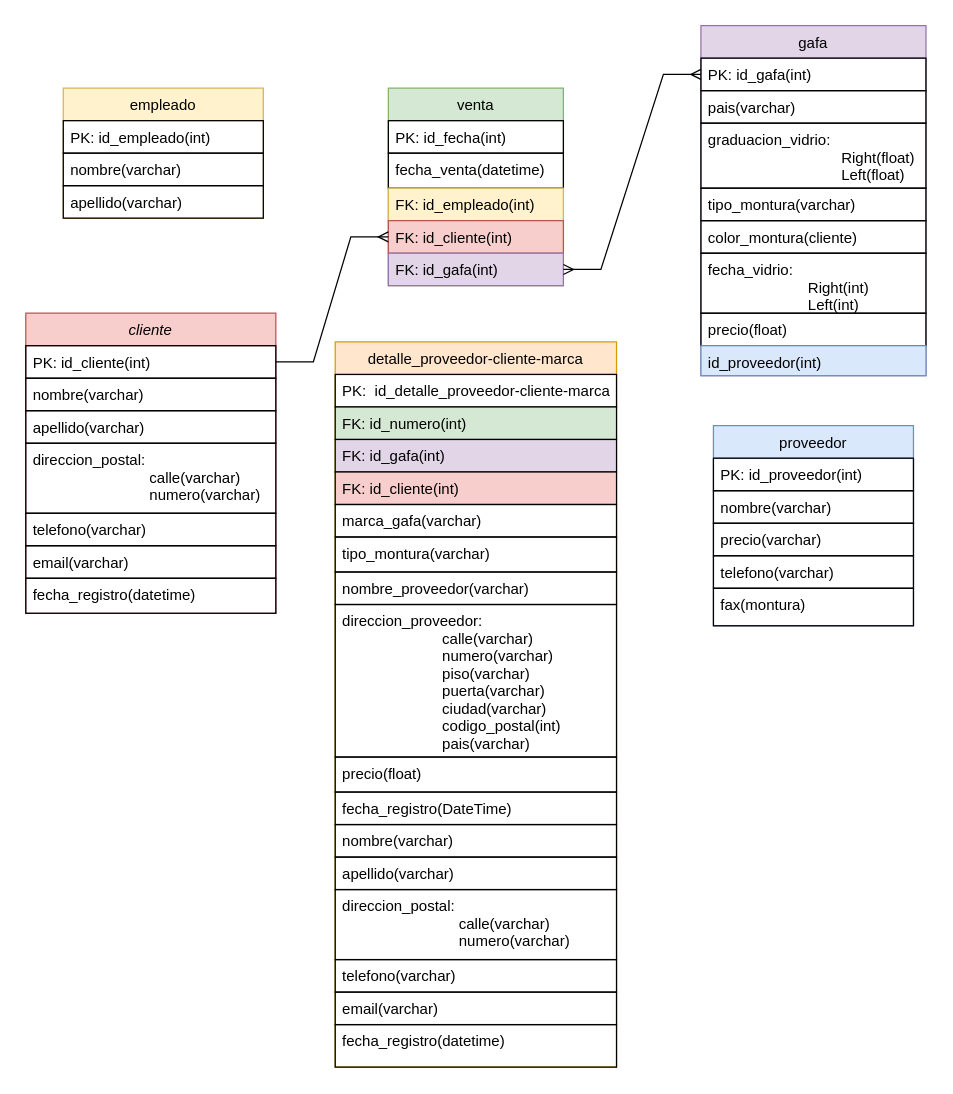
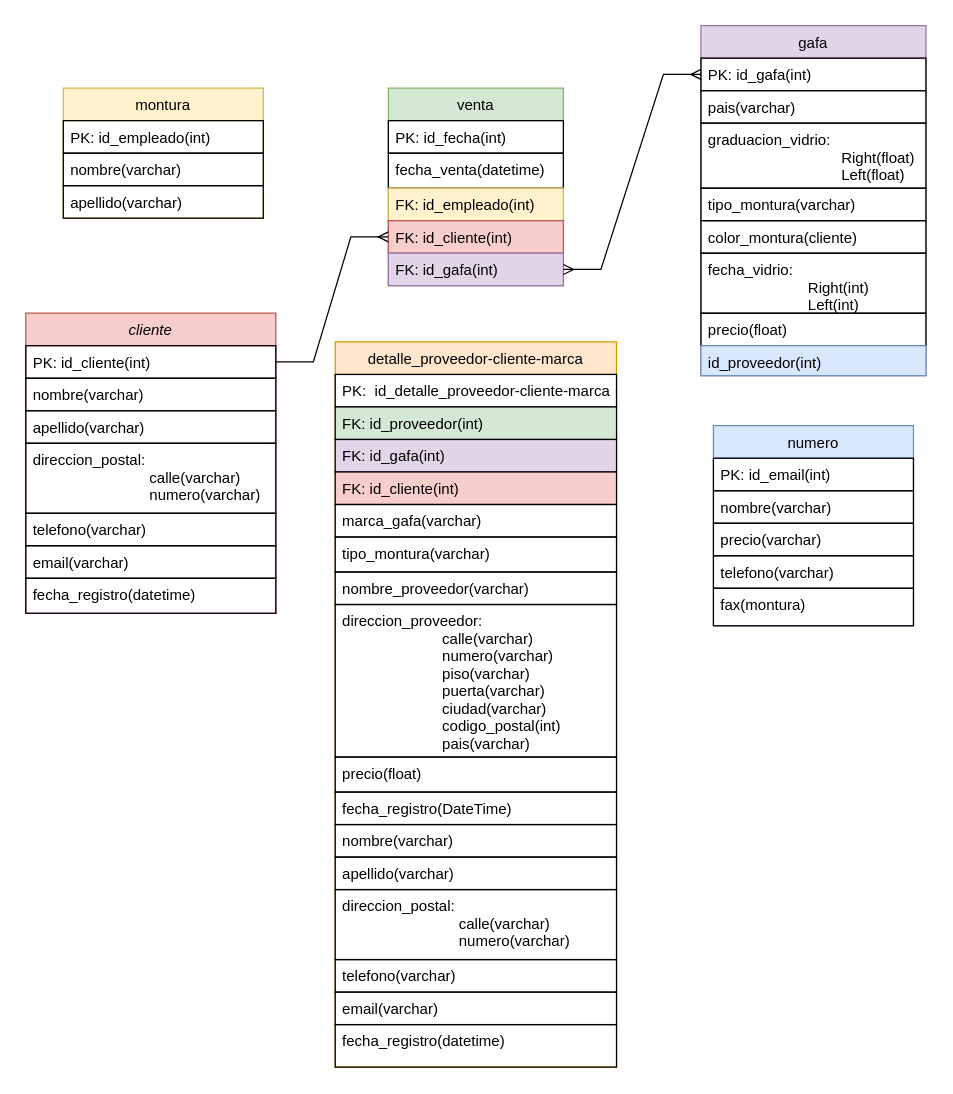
  <mxCell id="0" />
  <mxCell id="1" parent="0" />
  <mxCell id="2" value="cliente" style="swimlane;fontStyle=2;align=center;verticalAlign=top;childLayout=stackLayout;horizontal=1;startSize=26;horizontalStack=0;resizeParent=1;resizeLast=0;collapsible=1;marginBottom=0;rounded=0;shadow=0;strokeWidth=1;fillColor=#f8cecc;strokeColor=#b85450;" parent="1" vertex="1"><mxGeometry x="20" y="250" width="200" height="240" as="geometry"><mxRectangle x="230" y="140" width="160" height="26" as="alternateBounds" /></mxGeometry></mxCell>
  <mxCell id="3" value="PK: id_cliente(int)" style="text;align=left;verticalAlign=top;spacingLeft=4;spacingRight=4;overflow=hidden;rotatable=0;points=[[0,0.5],[1,0.5]];portConstraint=eastwest;strokeColor=default;" parent="2" vertex="1"><mxGeometry y="26" width="200" height="26" as="geometry" /></mxCell>
  <mxCell id="4" value="nombre(varchar)" style="text;align=left;verticalAlign=top;spacingLeft=4;spacingRight=4;overflow=hidden;rotatable=0;points=[[0,0.5],[1,0.5]];portConstraint=eastwest;rounded=0;shadow=0;html=0;strokeColor=default;" parent="2" vertex="1"><mxGeometry y="52" width="200" height="26" as="geometry" /></mxCell>
  <mxCell id="5" value="apellido(varchar)" style="text;align=left;verticalAlign=top;spacingLeft=4;spacingRight=4;overflow=hidden;rotatable=0;points=[[0,0.5],[1,0.5]];portConstraint=eastwest;rounded=0;shadow=0;html=0;strokeColor=default;" parent="2" vertex="1"><mxGeometry y="78" width="200" height="26" as="geometry" /></mxCell>
  <mxCell id="6" value="direccion_postal:&#10;                            calle(varchar)&#10;                            numero(varchar)" style="text;align=left;verticalAlign=top;spacingLeft=4;spacingRight=4;overflow=hidden;rotatable=0;points=[[0,0.5],[1,0.5]];portConstraint=eastwest;rounded=0;shadow=0;html=0;strokeColor=default;" vertex="1" parent="2"><mxGeometry y="104" width="200" height="56" as="geometry" /></mxCell>
  <mxCell id="7" value="telefono(varchar)" style="text;align=left;verticalAlign=top;spacingLeft=4;spacingRight=4;overflow=hidden;rotatable=0;points=[[0,0.5],[1,0.5]];portConstraint=eastwest;rounded=0;shadow=0;html=0;strokeColor=default;" vertex="1" parent="2"><mxGeometry y="160" width="200" height="26" as="geometry" /></mxCell>
  <mxCell id="8" value="email(varchar)" style="text;align=left;verticalAlign=top;spacingLeft=4;spacingRight=4;overflow=hidden;rotatable=0;points=[[0,0.5],[1,0.5]];portConstraint=eastwest;rounded=0;shadow=0;html=0;strokeColor=default;" vertex="1" parent="2"><mxGeometry y="186" width="200" height="26" as="geometry" /></mxCell>
  <mxCell id="9" value="fecha_registro(datetime)" style="text;align=left;verticalAlign=top;spacingLeft=4;spacingRight=4;overflow=hidden;rotatable=0;points=[[0,0.5],[1,0.5]];portConstraint=eastwest;rounded=0;shadow=0;html=0;strokeColor=default;" vertex="1" parent="2"><mxGeometry y="212" width="200" height="28" as="geometry" /></mxCell>
- <mxCell id="10" value="empleado" style="swimlane;fontStyle=0;align=center;verticalAlign=top;childLayout=stackLayout;horizontal=1;startSize=26;horizontalStack=0;resizeParent=1;resizeLast=0;collapsible=1;marginBottom=0;rounded=0;shadow=0;strokeWidth=1;fillColor=#fff2cc;strokeColor=#d6b656;" parent="1" vertex="1"><mxGeometry x="50" y="70" width="160" height="104" as="geometry"><mxRectangle x="550" y="140" width="160" height="26" as="alternateBounds" /></mxGeometry></mxCell>
+ <mxCell id="10" value="montura" style="swimlane;fontStyle=0;align=center;verticalAlign=top;childLayout=stackLayout;horizontal=1;startSize=26;horizontalStack=0;resizeParent=1;resizeLast=0;collapsible=1;marginBottom=0;rounded=0;shadow=0;strokeWidth=1;fillColor=#fff2cc;strokeColor=#d6b656;" parent="1" vertex="1"><mxGeometry x="50" y="70" width="160" height="104" as="geometry"><mxRectangle x="550" y="140" width="160" height="26" as="alternateBounds" /></mxGeometry></mxCell>
  <mxCell id="11" value="PK: id_empleado(int)" style="text;align=left;verticalAlign=top;spacingLeft=4;spacingRight=4;overflow=hidden;rotatable=0;points=[[0,0.5],[1,0.5]];portConstraint=eastwest;strokeColor=default;" parent="10" vertex="1"><mxGeometry y="26" width="160" height="26" as="geometry" /></mxCell>
  <mxCell id="12" value="nombre(varchar)" style="text;align=left;verticalAlign=top;spacingLeft=4;spacingRight=4;overflow=hidden;rotatable=0;points=[[0,0.5],[1,0.5]];portConstraint=eastwest;rounded=0;shadow=0;html=0;strokeColor=default;" parent="10" vertex="1"><mxGeometry y="52" width="160" height="26" as="geometry" /></mxCell>
  <mxCell id="13" value="apellido(varchar)" style="text;align=left;verticalAlign=top;spacingLeft=4;spacingRight=4;overflow=hidden;rotatable=0;points=[[0,0.5],[1,0.5]];portConstraint=eastwest;rounded=0;shadow=0;html=0;strokeColor=default;" parent="10" vertex="1"><mxGeometry y="78" width="160" height="26" as="geometry" /></mxCell>
  <mxCell id="14" value="gafa" style="swimlane;fontStyle=0;align=center;verticalAlign=top;childLayout=stackLayout;horizontal=1;startSize=26;horizontalStack=0;resizeParent=1;resizeLast=0;collapsible=1;marginBottom=0;rounded=0;shadow=0;strokeWidth=1;fillColor=#e1d5e7;strokeColor=#9673a6;" vertex="1" parent="1"><mxGeometry x="560" y="20" width="180" height="280" as="geometry"><mxRectangle x="550" y="140" width="160" height="26" as="alternateBounds" /></mxGeometry></mxCell>
  <mxCell id="15" value="PK: id_gafa(int)" style="text;align=left;verticalAlign=top;spacingLeft=4;spacingRight=4;overflow=hidden;rotatable=0;points=[[0,0.5],[1,0.5]];portConstraint=eastwest;strokeColor=default;" vertex="1" parent="14"><mxGeometry y="26" width="180" height="26" as="geometry" /></mxCell>
  <mxCell id="16" value="pais(varchar)" style="text;align=left;verticalAlign=top;spacingLeft=4;spacingRight=4;overflow=hidden;rotatable=0;points=[[0,0.5],[1,0.5]];portConstraint=eastwest;rounded=0;shadow=0;html=0;strokeColor=default;" vertex="1" parent="14"><mxGeometry y="52" width="180" height="26" as="geometry" /></mxCell>
  <mxCell id="17" value="graduacion_vidrio: &#10;                                Right(float)&#10;                                Left(float)" style="text;align=left;verticalAlign=top;spacingLeft=4;spacingRight=4;overflow=hidden;rotatable=0;points=[[0,0.5],[1,0.5]];portConstraint=eastwest;rounded=0;shadow=0;html=0;strokeColor=default;" vertex="1" parent="14"><mxGeometry y="78" width="180" height="52" as="geometry" /></mxCell>
  <mxCell id="18" value="tipo_montura(varchar)&#10; " style="text;align=left;verticalAlign=top;spacingLeft=4;spacingRight=4;overflow=hidden;rotatable=0;points=[[0,0.5],[1,0.5]];portConstraint=eastwest;rounded=0;shadow=0;html=0;strokeColor=default;" vertex="1" parent="14"><mxGeometry y="130" width="180" height="26" as="geometry" /></mxCell>
  <mxCell id="19" value="color_montura(cliente)" style="text;align=left;verticalAlign=top;spacingLeft=4;spacingRight=4;overflow=hidden;rotatable=0;points=[[0,0.5],[1,0.5]];portConstraint=eastwest;rounded=0;shadow=0;html=0;strokeColor=default;" vertex="1" parent="14"><mxGeometry y="156" width="180" height="26" as="geometry" /></mxCell>
  <mxCell id="20" value="fecha_vidrio:&#10;                        Right(int)&#10;                        Left(int)" style="text;align=left;verticalAlign=top;spacingLeft=4;spacingRight=4;overflow=hidden;rotatable=0;points=[[0,0.5],[1,0.5]];portConstraint=eastwest;strokeColor=default;" vertex="1" parent="14"><mxGeometry y="182" width="180" height="48" as="geometry" /></mxCell>
  <mxCell id="21" value="precio(float)" style="text;align=left;verticalAlign=top;spacingLeft=4;spacingRight=4;overflow=hidden;rotatable=0;points=[[0,0.5],[1,0.5]];portConstraint=eastwest;strokeColor=default;" vertex="1" parent="14"><mxGeometry y="230" width="180" height="26" as="geometry" /></mxCell>
  <mxCell id="22" value="id_proveedor(int)" style="text;align=left;verticalAlign=top;spacingLeft=4;spacingRight=4;overflow=hidden;rotatable=0;points=[[0,0.5],[1,0.5]];portConstraint=eastwest;fillColor=#dae8fc;strokeColor=#6c8ebf;" vertex="1" parent="14"><mxGeometry y="256" width="180" height="24" as="geometry" /></mxCell>
- <mxCell id="23" value="proveedor" style="swimlane;fontStyle=0;align=center;verticalAlign=top;childLayout=stackLayout;horizontal=1;startSize=26;horizontalStack=0;resizeParent=1;resizeLast=0;collapsible=1;marginBottom=0;rounded=0;shadow=0;strokeWidth=1;fillColor=#dae8fc;strokeColor=#6c8ebf;" vertex="1" parent="1"><mxGeometry x="570" y="340" width="160" height="160" as="geometry"><mxRectangle x="550" y="140" width="160" height="26" as="alternateBounds" /></mxGeometry></mxCell>
- <mxCell id="24" value="PK: id_proveedor(int)" style="text;align=left;verticalAlign=top;spacingLeft=4;spacingRight=4;overflow=hidden;rotatable=0;points=[[0,0.5],[1,0.5]];portConstraint=eastwest;fillColor=none;strokeColor=default;" vertex="1" parent="23"><mxGeometry y="26" width="160" height="26" as="geometry" /></mxCell>
+ <mxCell id="23" value="numero" style="swimlane;fontStyle=0;align=center;verticalAlign=top;childLayout=stackLayout;horizontal=1;startSize=26;horizontalStack=0;resizeParent=1;resizeLast=0;collapsible=1;marginBottom=0;rounded=0;shadow=0;strokeWidth=1;fillColor=#dae8fc;strokeColor=#6c8ebf;" vertex="1" parent="1"><mxGeometry x="570" y="340" width="160" height="160" as="geometry"><mxRectangle x="550" y="140" width="160" height="26" as="alternateBounds" /></mxGeometry></mxCell>
+ <mxCell id="24" value="PK: id_email(int)" style="text;align=left;verticalAlign=top;spacingLeft=4;spacingRight=4;overflow=hidden;rotatable=0;points=[[0,0.5],[1,0.5]];portConstraint=eastwest;fillColor=none;strokeColor=default;" vertex="1" parent="23"><mxGeometry y="26" width="160" height="26" as="geometry" /></mxCell>
  <mxCell id="25" value="nombre(varchar)" style="text;align=left;verticalAlign=top;spacingLeft=4;spacingRight=4;overflow=hidden;rotatable=0;points=[[0,0.5],[1,0.5]];portConstraint=eastwest;rounded=0;shadow=0;html=0;strokeColor=default;" vertex="1" parent="23"><mxGeometry y="52" width="160" height="26" as="geometry" /></mxCell>
  <mxCell id="26" value="precio(varchar)" style="text;align=left;verticalAlign=top;spacingLeft=4;spacingRight=4;overflow=hidden;rotatable=0;points=[[0,0.5],[1,0.5]];portConstraint=eastwest;strokeColor=default;" vertex="1" parent="23"><mxGeometry y="78" width="160" height="26" as="geometry" /></mxCell>
  <mxCell id="27" value="telefono(varchar)" style="text;align=left;verticalAlign=top;spacingLeft=4;spacingRight=4;overflow=hidden;rotatable=0;points=[[0,0.5],[1,0.5]];portConstraint=eastwest;rounded=0;shadow=0;html=0;strokeColor=default;" vertex="1" parent="23"><mxGeometry y="104" width="160" height="26" as="geometry" /></mxCell>
  <mxCell id="28" value="fax(montura)" style="text;align=left;verticalAlign=top;spacingLeft=4;spacingRight=4;overflow=hidden;rotatable=0;points=[[0,0.5],[1,0.5]];portConstraint=eastwest;rounded=0;shadow=0;html=0;strokeColor=default;" vertex="1" parent="23"><mxGeometry y="130" width="160" height="30" as="geometry" /></mxCell>
  <mxCell id="29" value="venta" style="swimlane;fontStyle=0;align=center;verticalAlign=top;childLayout=stackLayout;horizontal=1;startSize=26;horizontalStack=0;resizeParent=1;resizeLast=0;collapsible=1;marginBottom=0;rounded=0;shadow=0;strokeWidth=1;fillColor=#d5e8d4;strokeColor=#82b366;" vertex="1" parent="1"><mxGeometry x="310" y="70" width="140" height="158" as="geometry"><mxRectangle x="550" y="140" width="160" height="26" as="alternateBounds" /></mxGeometry></mxCell>
  <mxCell id="30" value="PK: id_fecha(int)" style="text;align=left;verticalAlign=top;spacingLeft=4;spacingRight=4;overflow=hidden;rotatable=0;points=[[0,0.5],[1,0.5]];portConstraint=eastwest;fillColor=none;strokeColor=default;" vertex="1" parent="29"><mxGeometry y="26" width="140" height="26" as="geometry" /></mxCell>
  <mxCell id="31" value="fecha_venta(datetime)" style="text;align=left;verticalAlign=top;spacingLeft=4;spacingRight=4;overflow=hidden;rotatable=0;points=[[0,0.5],[1,0.5]];portConstraint=eastwest;rounded=0;shadow=0;html=0;strokeColor=default;" vertex="1" parent="29"><mxGeometry y="52" width="140" height="28" as="geometry" /></mxCell>
  <mxCell id="32" value="FK: id_empleado(int)" style="text;align=left;verticalAlign=top;spacingLeft=4;spacingRight=4;overflow=hidden;rotatable=0;points=[[0,0.5],[1,0.5]];portConstraint=eastwest;rounded=0;shadow=0;html=0;strokeColor=#d6b656;fillColor=#fff2cc;" vertex="1" parent="29"><mxGeometry y="80" width="140" height="26" as="geometry" /></mxCell>
  <mxCell id="33" value="FK: id_cliente(int)" style="text;align=left;verticalAlign=top;spacingLeft=4;spacingRight=4;overflow=hidden;rotatable=0;points=[[0,0.5],[1,0.5]];portConstraint=eastwest;rounded=0;shadow=0;html=0;strokeColor=#b85450;fillColor=#f8cecc;" vertex="1" parent="29"><mxGeometry y="106" width="140" height="26" as="geometry" /></mxCell>
  <mxCell id="34" value="FK: id_gafa(int)" style="text;align=left;verticalAlign=top;spacingLeft=4;spacingRight=4;overflow=hidden;rotatable=0;points=[[0,0.5],[1,0.5]];portConstraint=eastwest;strokeColor=#9673a6;fillColor=#e1d5e7;" vertex="1" parent="29"><mxGeometry y="132" width="140" height="26" as="geometry" /></mxCell>
  <mxCell id="35" value="detalle_proveedor-cliente-marca" style="swimlane;fontStyle=0;align=center;verticalAlign=top;childLayout=stackLayout;horizontal=1;startSize=26;horizontalStack=0;resizeParent=1;resizeLast=0;collapsible=1;marginBottom=0;rounded=0;shadow=0;strokeWidth=1;fillColor=#ffe6cc;strokeColor=#d79b00;" vertex="1" parent="1"><mxGeometry x="267.5" y="273" width="225" height="580" as="geometry"><mxRectangle x="550" y="140" width="160" height="26" as="alternateBounds" /></mxGeometry></mxCell>
  <mxCell id="36" value="PK:  id_detalle_proveedor-cliente-marca" style="text;align=left;verticalAlign=top;spacingLeft=4;spacingRight=4;overflow=hidden;rotatable=0;points=[[0,0.5],[1,0.5]];portConstraint=eastwest;fillColor=none;strokeColor=default;" vertex="1" parent="35"><mxGeometry y="26" width="225" height="26" as="geometry" /></mxCell>
- <mxCell id="37" value="FK: id_numero(int)" style="text;align=left;verticalAlign=top;spacingLeft=4;spacingRight=4;overflow=hidden;rotatable=0;points=[[0,0.5],[1,0.5]];portConstraint=eastwest;fillColor=#d5e8d4;strokeColor=#000000;" vertex="1" parent="35"><mxGeometry y="52" width="225" height="26" as="geometry" /></mxCell>
+ <mxCell id="37" value="FK: id_proveedor(int)" style="text;align=left;verticalAlign=top;spacingLeft=4;spacingRight=4;overflow=hidden;rotatable=0;points=[[0,0.5],[1,0.5]];portConstraint=eastwest;fillColor=#d5e8d4;strokeColor=#000000;" vertex="1" parent="35"><mxGeometry y="52" width="225" height="26" as="geometry" /></mxCell>
  <mxCell id="38" value="FK: id_gafa(int)" style="text;align=left;verticalAlign=top;spacingLeft=4;spacingRight=4;overflow=hidden;rotatable=0;points=[[0,0.5],[1,0.5]];portConstraint=eastwest;strokeColor=#000000;fillColor=#e1d5e7;" vertex="1" parent="35"><mxGeometry y="78" width="225" height="26" as="geometry" /></mxCell>
  <mxCell id="39" value="FK: id_cliente(int)" style="text;align=left;verticalAlign=top;spacingLeft=4;spacingRight=4;overflow=hidden;rotatable=0;points=[[0,0.5],[1,0.5]];portConstraint=eastwest;rounded=0;shadow=0;html=0;strokeColor=#000000;fillColor=#f8cecc;" vertex="1" parent="35"><mxGeometry y="104" width="225" height="26" as="geometry" /></mxCell>
  <mxCell id="40" value="marca_gafa(varchar)" style="text;align=left;verticalAlign=top;spacingLeft=4;spacingRight=4;overflow=hidden;rotatable=0;points=[[0,0.5],[1,0.5]];portConstraint=eastwest;fillColor=none;strokeColor=default;" vertex="1" parent="35"><mxGeometry y="130" width="225" height="26" as="geometry" /></mxCell>
  <mxCell id="41" value="tipo_montura(varchar)" style="text;align=left;verticalAlign=top;spacingLeft=4;spacingRight=4;overflow=hidden;rotatable=0;points=[[0,0.5],[1,0.5]];portConstraint=eastwest;rounded=0;shadow=0;html=0;strokeColor=default;" vertex="1" parent="35"><mxGeometry y="156" width="225" height="28" as="geometry" /></mxCell>
  <mxCell id="42" value="nombre_proveedor(varchar)" style="text;align=left;verticalAlign=top;spacingLeft=4;spacingRight=4;overflow=hidden;rotatable=0;points=[[0,0.5],[1,0.5]];portConstraint=eastwest;strokeColor=default;" vertex="1" parent="35"><mxGeometry y="184" width="225" height="26" as="geometry" /></mxCell>
  <mxCell id="43" value="direccion_proveedor:&#10;                        calle(varchar)&#10;                        numero(varchar)&#10;                        piso(varchar)                &#10;                        puerta(varchar)&#10;                        ciudad(varchar)&#10;                        codigo_postal(int)                &#10;                        pais(varchar)" style="text;align=left;verticalAlign=top;spacingLeft=4;spacingRight=4;overflow=hidden;rotatable=0;points=[[0,0.5],[1,0.5]];portConstraint=eastwest;rounded=0;shadow=0;html=0;strokeColor=default;" vertex="1" parent="35"><mxGeometry y="210" width="225" height="122" as="geometry" /></mxCell>
  <mxCell id="44" value="precio(float)" style="text;align=left;verticalAlign=top;spacingLeft=4;spacingRight=4;overflow=hidden;rotatable=0;points=[[0,0.5],[1,0.5]];portConstraint=eastwest;rounded=0;shadow=0;html=0;strokeColor=default;" vertex="1" parent="35"><mxGeometry y="332" width="225" height="28" as="geometry" /></mxCell>
  <mxCell id="45" value="fecha_registro(DateTime)" style="text;align=left;verticalAlign=top;spacingLeft=4;spacingRight=4;overflow=hidden;rotatable=0;points=[[0,0.5],[1,0.5]];portConstraint=eastwest;rounded=0;shadow=0;html=0;strokeColor=default;" vertex="1" parent="35"><mxGeometry y="360" width="225" height="26" as="geometry" /></mxCell>
  <mxCell id="46" value="nombre(varchar)" style="text;align=left;verticalAlign=top;spacingLeft=4;spacingRight=4;overflow=hidden;rotatable=0;points=[[0,0.5],[1,0.5]];portConstraint=eastwest;rounded=0;shadow=0;html=0;strokeColor=default;" vertex="1" parent="35"><mxGeometry y="386" width="225" height="26" as="geometry" /></mxCell>
  <mxCell id="47" value="apellido(varchar)" style="text;align=left;verticalAlign=top;spacingLeft=4;spacingRight=4;overflow=hidden;rotatable=0;points=[[0,0.5],[1,0.5]];portConstraint=eastwest;rounded=0;shadow=0;html=0;strokeColor=default;" vertex="1" parent="35"><mxGeometry y="412" width="225" height="26" as="geometry" /></mxCell>
  <mxCell id="48" value="direccion_postal:&#10;                            calle(varchar)&#10;                            numero(varchar)" style="text;align=left;verticalAlign=top;spacingLeft=4;spacingRight=4;overflow=hidden;rotatable=0;points=[[0,0.5],[1,0.5]];portConstraint=eastwest;rounded=0;shadow=0;html=0;strokeColor=default;" vertex="1" parent="35"><mxGeometry y="438" width="225" height="56" as="geometry" /></mxCell>
  <mxCell id="49" value="telefono(varchar)" style="text;align=left;verticalAlign=top;spacingLeft=4;spacingRight=4;overflow=hidden;rotatable=0;points=[[0,0.5],[1,0.5]];portConstraint=eastwest;rounded=0;shadow=0;html=0;strokeColor=default;" vertex="1" parent="35"><mxGeometry y="494" width="225" height="26" as="geometry" /></mxCell>
  <mxCell id="50" value="email(varchar)" style="text;align=left;verticalAlign=top;spacingLeft=4;spacingRight=4;overflow=hidden;rotatable=0;points=[[0,0.5],[1,0.5]];portConstraint=eastwest;rounded=0;shadow=0;html=0;strokeColor=default;" vertex="1" parent="35"><mxGeometry y="520" width="225" height="26" as="geometry" /></mxCell>
  <mxCell id="51" value="fecha_registro(datetime)" style="text;align=left;verticalAlign=top;spacingLeft=4;spacingRight=4;overflow=hidden;rotatable=0;points=[[0,0.5],[1,0.5]];portConstraint=eastwest;rounded=0;shadow=0;html=0;strokeColor=default;" vertex="1" parent="35"><mxGeometry y="546" width="225" height="34" as="geometry" /></mxCell>
  <mxCell id="52" value="" style="edgeStyle=entityRelationEdgeStyle;fontSize=12;html=1;endArrow=ERmany;rounded=0;exitX=1;exitY=0.5;exitDx=0;exitDy=0;entryX=0;entryY=0.5;entryDx=0;entryDy=0;" edge="1" parent="1" source="3" target="33"><mxGeometry width="100" height="100" relative="1" as="geometry"><mxPoint x="380" y="370" as="sourcePoint" /><mxPoint x="480" y="270" as="targetPoint" /></mxGeometry></mxCell>
  <mxCell id="53" value="" style="edgeStyle=entityRelationEdgeStyle;fontSize=12;html=1;endArrow=ERmany;startArrow=ERmany;rounded=0;exitX=1;exitY=0.5;exitDx=0;exitDy=0;entryX=0;entryY=0.5;entryDx=0;entryDy=0;" edge="1" parent="1" source="34" target="15"><mxGeometry width="100" height="100" relative="1" as="geometry"><mxPoint x="380" y="310" as="sourcePoint" /><mxPoint x="480" y="210" as="targetPoint" /></mxGeometry></mxCell>
